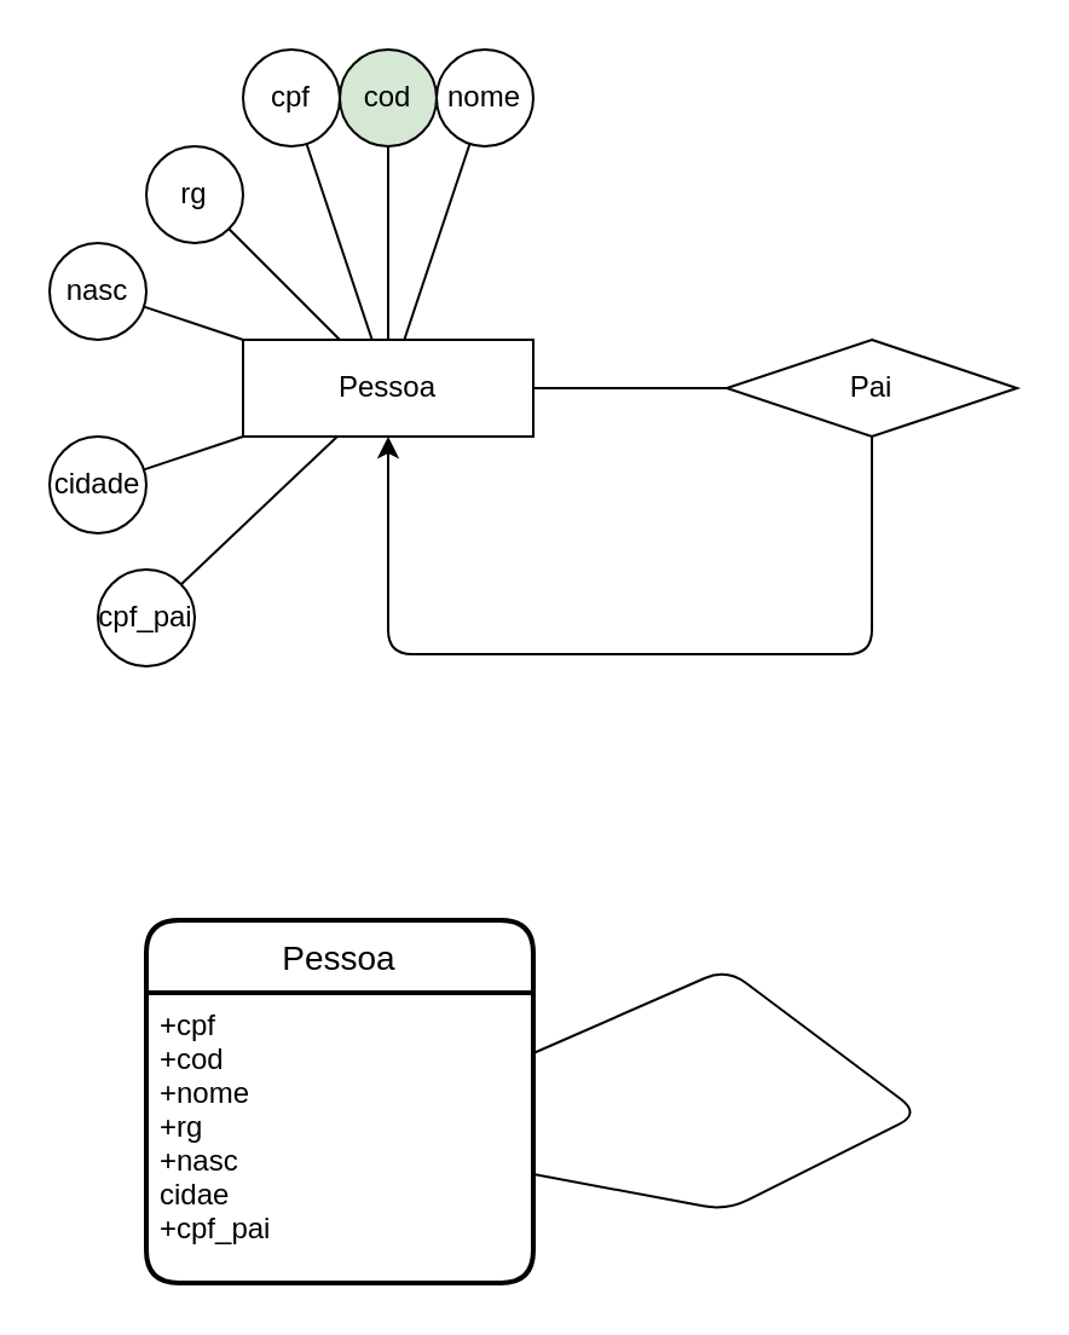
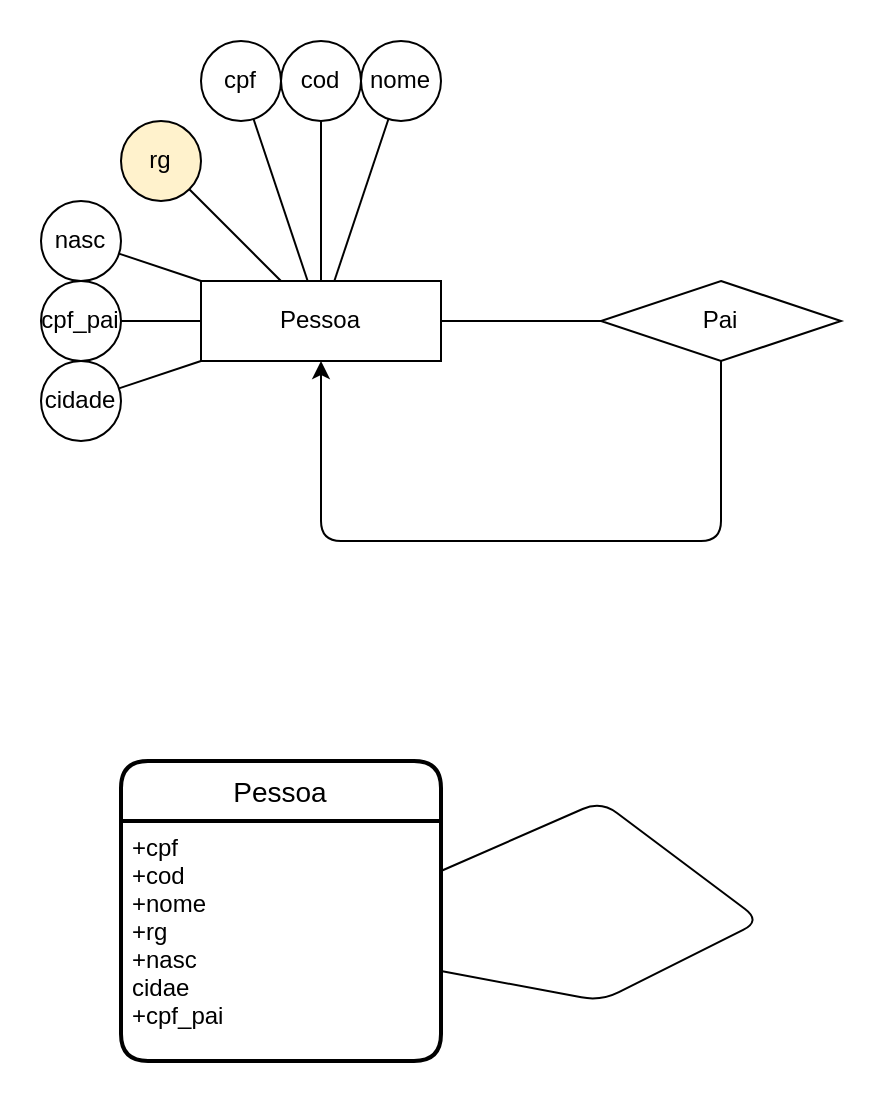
  <mxCell id="0" />
  <mxCell id="1" parent="0" />
  <mxCell id="2" style="edgeStyle=none;html=1;" edge="1" parent="1" source="3" target="5"><mxGeometry relative="1" as="geometry"><Array as="points"><mxPoint x="360" y="270" /><mxPoint x="160" y="270" /></Array></mxGeometry></mxCell>
  <mxCell id="3" value="Pai" style="rhombus;whiteSpace=wrap;html=1;" vertex="1" parent="1"><mxGeometry x="300" y="140" width="120" height="40" as="geometry" /></mxCell>
  <mxCell id="4" style="edgeStyle=none;html=1;endArrow=none;endFill=0;" edge="1" parent="1" source="5" target="3"><mxGeometry relative="1" as="geometry" /></mxCell>
  <mxCell id="5" value="Pessoa" style="rounded=0;whiteSpace=wrap;html=1;" vertex="1" parent="1"><mxGeometry x="100" y="140" width="120" height="40" as="geometry" /></mxCell>
  <mxCell id="6" style="edgeStyle=none;html=1;endArrow=none;endFill=0;" edge="1" parent="1" source="7" target="5"><mxGeometry relative="1" as="geometry" /></mxCell>
  <mxCell id="7" value="cpf" style="ellipse;whiteSpace=wrap;html=1;aspect=fixed;" vertex="1" parent="1"><mxGeometry x="100" width="40" height="40" as="geometry" y="20" /></mxCell>
  <mxCell id="8" style="edgeStyle=none;html=1;endArrow=none;endFill=0;" edge="1" parent="1" source="9" target="5"><mxGeometry relative="1" as="geometry" /></mxCell>
- <mxCell id="9" value="cod" style="ellipse;whiteSpace=wrap;html=1;aspect=fixed;fillColor=#d5e8d4;" vertex="1" parent="1"><mxGeometry x="140" width="40" height="40" as="geometry" y="20" /></mxCell>
+ <mxCell id="9" value="cod" style="ellipse;whiteSpace=wrap;html=1;aspect=fixed;" vertex="1" parent="1"><mxGeometry x="140" width="40" height="40" as="geometry" y="20" /></mxCell>
  <mxCell id="10" style="edgeStyle=none;html=1;endArrow=none;endFill=0;" edge="1" parent="1" source="11" target="5"><mxGeometry relative="1" as="geometry" /></mxCell>
  <mxCell id="11" value="nome" style="ellipse;whiteSpace=wrap;html=1;aspect=fixed;" vertex="1" parent="1"><mxGeometry x="180" width="40" height="40" as="geometry" y="20" /></mxCell>
  <mxCell id="12" style="edgeStyle=none;html=1;endArrow=none;endFill=0;" edge="1" parent="1" source="13" target="5"><mxGeometry relative="1" as="geometry" /></mxCell>
- <mxCell id="13" value="rg" style="ellipse;whiteSpace=wrap;html=1;aspect=fixed;" vertex="1" parent="1"><mxGeometry x="60" y="60" width="40" height="40" as="geometry" /></mxCell>
+ <mxCell id="13" value="rg" style="ellipse;whiteSpace=wrap;html=1;aspect=fixed;fillColor=#fff2cc;" vertex="1" parent="1"><mxGeometry x="60" y="60" width="40" height="40" as="geometry" /></mxCell>
  <mxCell id="14" style="edgeStyle=none;html=1;endArrow=none;endFill=0;" edge="1" parent="1" source="15" target="5"><mxGeometry relative="1" as="geometry" /></mxCell>
  <mxCell id="15" value="nasc" style="ellipse;whiteSpace=wrap;html=1;aspect=fixed;" vertex="1" parent="1"><mxGeometry y="100" width="40" height="40" as="geometry" x="20" /></mxCell>
  <mxCell id="16" style="edgeStyle=none;html=1;endArrow=none;endFill=0;" edge="1" parent="1" source="17" target="5"><mxGeometry relative="1" as="geometry" /></mxCell>
  <mxCell id="17" value="cidade" style="ellipse;whiteSpace=wrap;html=1;aspect=fixed;" vertex="1" parent="1"><mxGeometry y="180" width="40" height="40" as="geometry" x="20" /></mxCell>
  <mxCell id="18" style="edgeStyle=none;html=1;endArrow=none;endFill=0;" edge="1" parent="1" source="19" target="5"><mxGeometry relative="1" as="geometry" /></mxCell>
- <mxCell id="19" value="cpf_pai" style="ellipse;whiteSpace=wrap;html=1;aspect=fixed;" vertex="1" parent="1"><mxGeometry x="40" y="235" width="40" height="40" as="geometry" /></mxCell>
+ <mxCell id="19" value="cpf_pai" style="ellipse;whiteSpace=wrap;html=1;aspect=fixed;" vertex="1" parent="1"><mxGeometry y="140" width="40" height="40" as="geometry" x="20" /></mxCell>
  <mxCell id="20" value="Pessoa" style="swimlane;childLayout=stackLayout;horizontal=1;startSize=30;horizontalStack=0;rounded=1;fontSize=14;fontStyle=0;strokeWidth=2;resizeParent=0;resizeLast=1;shadow=0;dashed=0;align=center;" vertex="1" parent="1"><mxGeometry x="60" y="380" width="160" height="150" as="geometry" /></mxCell>
  <mxCell id="21" value="+cpf&#10;+cod&#10;+nome&#10;+rg&#10;+nasc&#10;cidae&#10;+cpf_pai" style="align=left;strokeColor=none;fillColor=none;spacingLeft=4;fontSize=12;verticalAlign=top;resizable=0;rotatable=0;part=1;" vertex="1" parent="20"><mxGeometry y="30" width="160" height="120" as="geometry" /></mxCell>
  <mxCell id="22" style="edgeStyle=none;html=1;endArrow=none;endFill=0;" edge="1" parent="20" source="21" target="21"><mxGeometry relative="1" as="geometry"><mxPoint x="330" y="90" as="targetPoint" /><Array as="points"><mxPoint x="240" y="20" /><mxPoint x="320" y="80" /><mxPoint x="240" y="120" /></Array></mxGeometry></mxCell>
